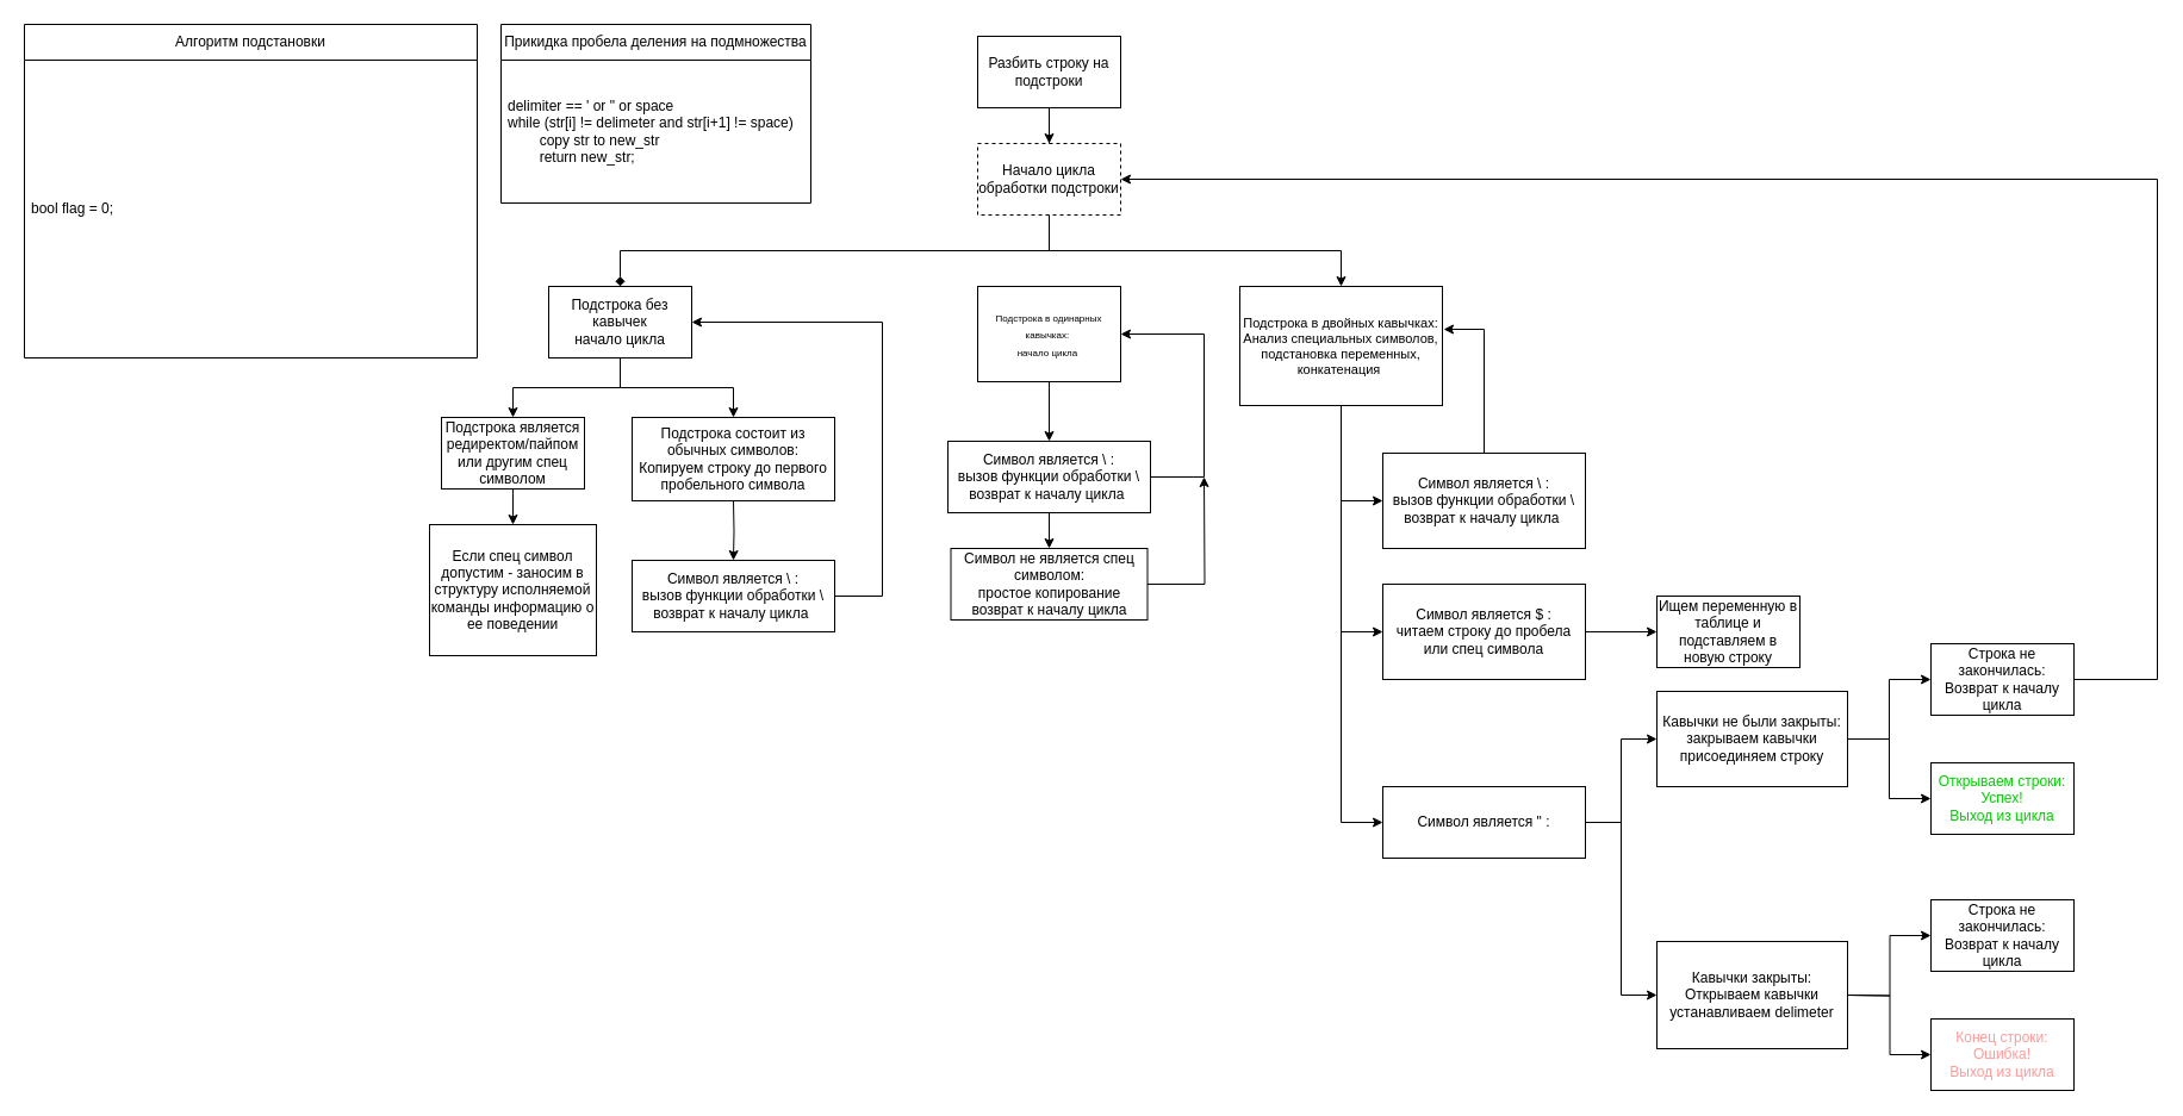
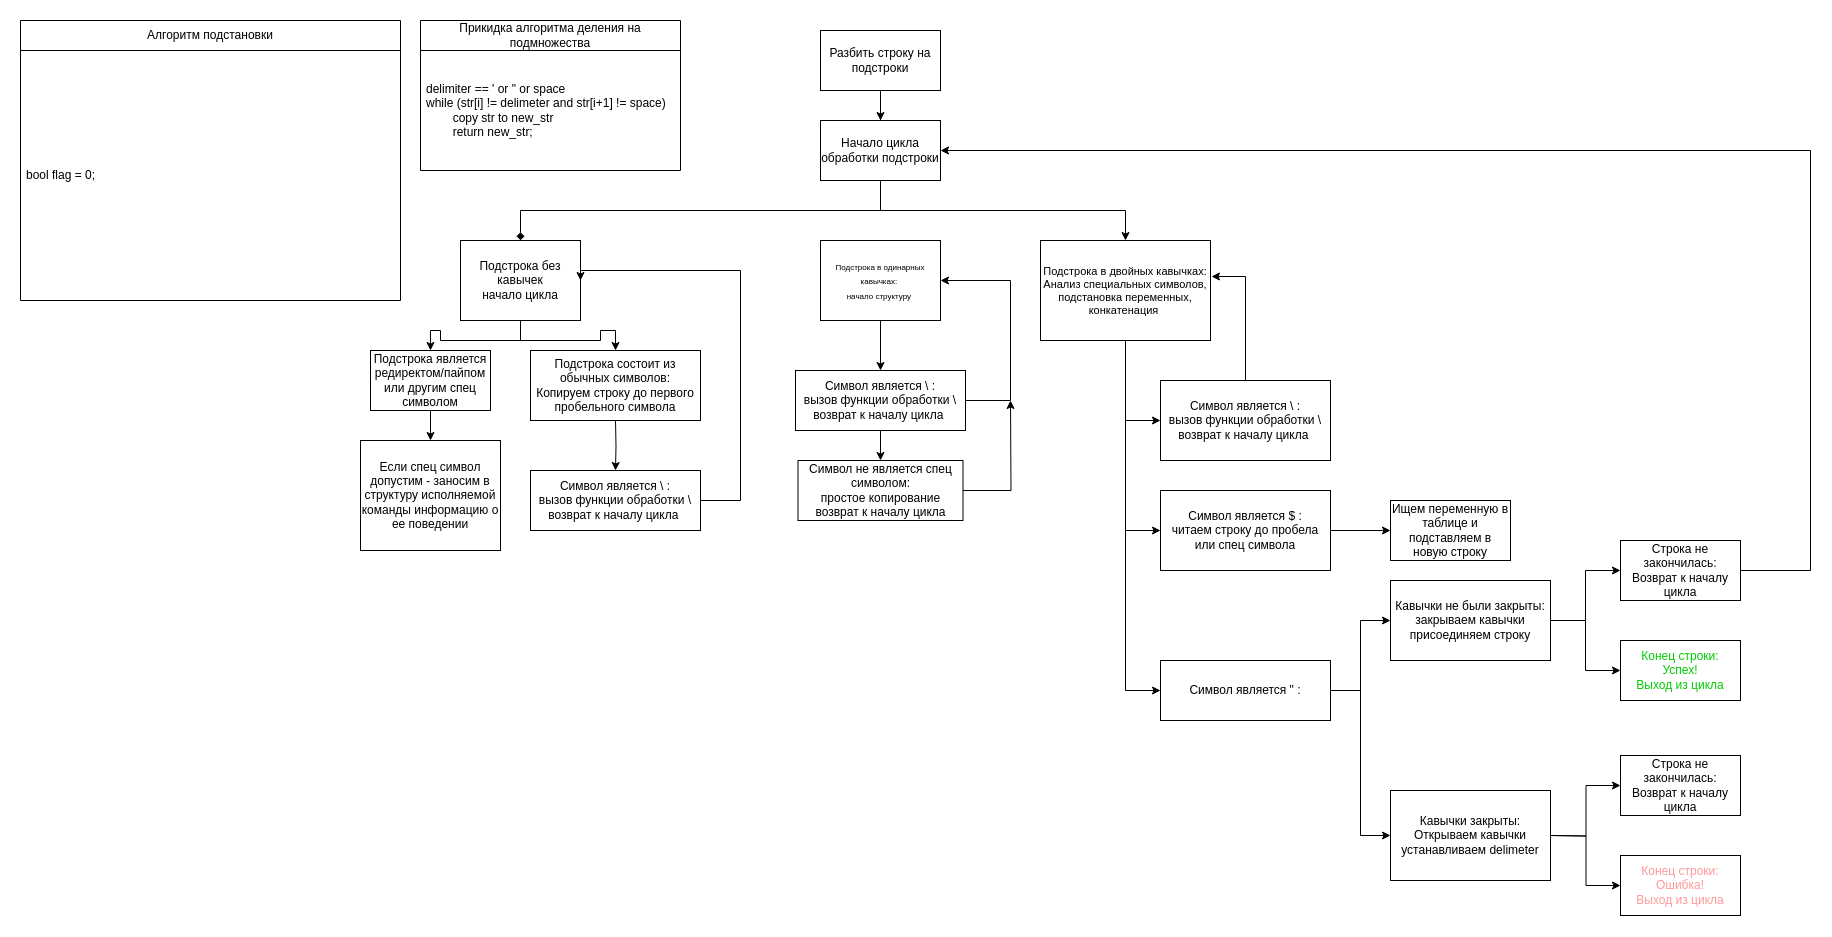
  <mxCell id="0" />
  <mxCell id="1" parent="0" />
  <mxCell id="2" style="edgeStyle=orthogonalEdgeStyle;rounded=0;orthogonalLoop=1;jettySize=auto;html=1;entryX=0.5;entryY=0;entryDx=0;entryDy=0;endArrow=diamond;" edge="1" parent="1" source="5" target="16"><mxGeometry relative="1" as="geometry"><Array as="points"><mxPoint x="880" y="210" /><mxPoint x="520" y="210" /></Array></mxGeometry></mxCell>
  <mxCell id="3" value="" style="edgeStyle=orthogonalEdgeStyle;rounded=0;orthogonalLoop=1;jettySize=auto;html=1;" edge="1" parent="1" source="5" target="11"><mxGeometry relative="1" as="geometry"><Array as="points"><mxPoint x="880" y="210" /></Array></mxGeometry></mxCell>
  <mxCell id="4" style="edgeStyle=orthogonalEdgeStyle;rounded=0;orthogonalLoop=1;jettySize=auto;html=1;" edge="1" parent="1" source="5" target="36"><mxGeometry relative="1" as="geometry" /></mxCell>
  <mxCell id="5" value="Разбить строку на подстроки" style="rounded=0;whiteSpace=wrap;html=1;" vertex="1" parent="1"><mxGeometry x="820" y="30" width="120" height="60" as="geometry" /></mxCell>
  <mxCell id="6" style="edgeStyle=orthogonalEdgeStyle;rounded=0;orthogonalLoop=1;jettySize=auto;html=1;entryX=0.5;entryY=0;entryDx=0;entryDy=0;" edge="1" parent="1" source="7" target="45"><mxGeometry relative="1" as="geometry" /></mxCell>
- <mxCell id="7" value="&lt;font style=&quot;font-size: 8px;&quot;&gt;Подстрока в одинарных кавычках:&amp;nbsp;&lt;/font&gt;&lt;div&gt;&lt;span style=&quot;font-size: 8px;&quot;&gt;начало цикла&amp;nbsp;&lt;/span&gt;&lt;/div&gt;" style="rounded=0;whiteSpace=wrap;html=1;" vertex="1" parent="1"><mxGeometry x="820" y="240" width="120" height="80" as="geometry" /></mxCell>
+ <mxCell id="7" value="&lt;font style=&quot;font-size: 8px;&quot;&gt;Подстрока в одинарных кавычках:&amp;nbsp;&lt;/font&gt;&lt;div&gt;&lt;span style=&quot;font-size: 8px;&quot;&gt;начало структуру&amp;nbsp;&lt;/span&gt;&lt;/div&gt;" style="rounded=0;whiteSpace=wrap;html=1;" vertex="1" parent="1"><mxGeometry x="820" y="240" width="120" height="80" as="geometry" /></mxCell>
  <mxCell id="8" style="edgeStyle=orthogonalEdgeStyle;rounded=0;orthogonalLoop=1;jettySize=auto;html=1;entryX=0;entryY=0.5;entryDx=0;entryDy=0;" edge="1" parent="1" source="11" target="23"><mxGeometry relative="1" as="geometry" /></mxCell>
  <mxCell id="9" style="edgeStyle=orthogonalEdgeStyle;rounded=0;orthogonalLoop=1;jettySize=auto;html=1;entryX=0;entryY=0.5;entryDx=0;entryDy=0;" edge="1" parent="1" source="11" target="25"><mxGeometry relative="1" as="geometry" /></mxCell>
  <mxCell id="10" style="edgeStyle=orthogonalEdgeStyle;rounded=0;orthogonalLoop=1;jettySize=auto;html=1;entryX=0;entryY=0.5;entryDx=0;entryDy=0;" edge="1" parent="1" source="11" target="29"><mxGeometry relative="1" as="geometry" /></mxCell>
  <mxCell id="11" value="&lt;font style=&quot;font-size: 11px;&quot;&gt;Подстрока в двойных кавычках:&lt;/font&gt;&lt;div style=&quot;font-size: 11px;&quot;&gt;&lt;font style=&quot;font-size: 11px;&quot;&gt;Анализ специальных символов, подстановка переменных, конкатенация&amp;nbsp;&lt;/font&gt;&lt;/div&gt;" style="rounded=0;whiteSpace=wrap;html=1;" vertex="1" parent="1"><mxGeometry x="1040" y="240" width="170" height="100" as="geometry" /></mxCell>
- <mxCell id="12" value="Прикидка пробела деления на подмножества" style="swimlane;fontStyle=0;childLayout=stackLayout;horizontal=1;startSize=30;horizontalStack=0;resizeParent=1;resizeParentMax=0;resizeLast=0;collapsible=1;marginBottom=0;whiteSpace=wrap;html=1;" vertex="1" parent="1"><mxGeometry width="260" height="150" as="geometry" x="420" y="20" /></mxCell>
+ <mxCell id="12" value="Прикидка алгоритма деления на подмножества" style="swimlane;fontStyle=0;childLayout=stackLayout;horizontal=1;startSize=30;horizontalStack=0;resizeParent=1;resizeParentMax=0;resizeLast=0;collapsible=1;marginBottom=0;whiteSpace=wrap;html=1;" vertex="1" parent="1"><mxGeometry width="260" height="150" as="geometry" x="420" y="20" /></mxCell>
  <mxCell id="13" value="&lt;div&gt;delimiter == ' or &quot; or space&lt;/div&gt;while (str[i] != delimeter&lt;span style=&quot;white-space: pre;&quot;&gt; and str[i+1] != space&lt;/span&gt;)&lt;div&gt;&lt;span style=&quot;white-space: pre;&quot;&gt;&#09;copy str to new_str&lt;/span&gt;&lt;br&gt;&lt;/div&gt;&lt;div&gt;&lt;span style=&quot;white-space: pre;&quot;&gt;&lt;span style=&quot;white-space: pre;&quot;&gt;&#09;return new_str;&lt;/span&gt;&lt;br&gt;&lt;/span&gt;&lt;/div&gt;" style="text;strokeColor=none;fillColor=none;align=left;verticalAlign=middle;spacingLeft=4;spacingRight=4;overflow=hidden;points=[[0,0.5],[1,0.5]];portConstraint=eastwest;rotatable=0;whiteSpace=wrap;html=1;" vertex="1" parent="12"><mxGeometry y="30" width="260" height="120" as="geometry" /></mxCell>
  <mxCell id="14" style="edgeStyle=orthogonalEdgeStyle;rounded=0;orthogonalLoop=1;jettySize=auto;html=1;entryX=0.5;entryY=0;entryDx=0;entryDy=0;" edge="1" parent="1" source="16" target="18"><mxGeometry relative="1" as="geometry" /></mxCell>
  <mxCell id="15" style="edgeStyle=orthogonalEdgeStyle;rounded=0;orthogonalLoop=1;jettySize=auto;html=1;entryX=0.5;entryY=0;entryDx=0;entryDy=0;" edge="1" parent="1" source="16" target="20"><mxGeometry relative="1" as="geometry" /></mxCell>
- <mxCell id="16" value="Подстрока без кавычек&lt;div&gt;начало цикла&lt;/div&gt;" style="rounded=0;whiteSpace=wrap;html=1;" vertex="1" parent="1"><mxGeometry x="460" y="240" width="120" height="60" as="geometry" /></mxCell>
+ <mxCell id="16" value="Подстрока без кавычек&lt;div&gt;начало цикла&lt;/div&gt;" style="rounded=0;whiteSpace=wrap;html=1;" vertex="1" parent="1"><mxGeometry x="460" y="240" width="120" height="80" as="geometry" /></mxCell>
  <mxCell id="17" style="edgeStyle=orthogonalEdgeStyle;rounded=0;orthogonalLoop=1;jettySize=auto;html=1;" edge="1" parent="1" source="18" target="19"><mxGeometry relative="1" as="geometry" /></mxCell>
  <mxCell id="18" value="Подстрока является редиректом/пайпом или другим спец символом" style="rounded=0;whiteSpace=wrap;html=1;" vertex="1" parent="1"><mxGeometry x="370" y="350" width="120" height="60" as="geometry" /></mxCell>
  <mxCell id="19" value="&lt;div&gt;Если спец символ допустим - заносим в структуру исполняемой команды информацию о ее поведении&lt;/div&gt;" style="rounded=0;whiteSpace=wrap;html=1;" vertex="1" parent="1"><mxGeometry x="360" y="440" width="140" height="110" as="geometry" /></mxCell>
  <mxCell id="20" value="Подстрока состоит из обычных символов:&lt;div&gt;Копируем строку до первого пробельного символа&lt;/div&gt;" style="rounded=0;whiteSpace=wrap;html=1;" vertex="1" parent="1"><mxGeometry x="530" y="350" width="170" height="70" as="geometry" /></mxCell>
  <mxCell id="21" value="Алгоритм подстановки" style="swimlane;fontStyle=0;childLayout=stackLayout;horizontal=1;startSize=30;horizontalStack=0;resizeParent=1;resizeParentMax=0;resizeLast=0;collapsible=1;marginBottom=0;whiteSpace=wrap;html=1;" vertex="1" parent="1"><mxGeometry x="20" width="380" height="280" as="geometry" y="20" /></mxCell>
  <mxCell id="22" value="bool flag = 0;" style="text;strokeColor=none;fillColor=none;align=left;verticalAlign=middle;spacingLeft=4;spacingRight=4;overflow=hidden;points=[[0,0.5],[1,0.5]];portConstraint=eastwest;rotatable=0;whiteSpace=wrap;html=1;" vertex="1" parent="21"><mxGeometry y="30" width="380" height="250" as="geometry" /></mxCell>
  <mxCell id="23" value="Символ является \ :&lt;div&gt;вызов функции обработки \&lt;/div&gt;&lt;div&gt;возврат к началу цикла&amp;nbsp;&lt;/div&gt;" style="rounded=0;whiteSpace=wrap;html=1;" vertex="1" parent="1"><mxGeometry x="1160" y="380" width="170" height="80" as="geometry" /></mxCell>
  <mxCell id="24" style="edgeStyle=orthogonalEdgeStyle;rounded=0;orthogonalLoop=1;jettySize=auto;html=1;entryX=0;entryY=0.5;entryDx=0;entryDy=0;" edge="1" parent="1" source="25" target="26"><mxGeometry relative="1" as="geometry" /></mxCell>
  <mxCell id="25" value="Символ является $ :&lt;div&gt;читаем строку до пробела или спец символа&lt;/div&gt;" style="rounded=0;whiteSpace=wrap;html=1;" vertex="1" parent="1"><mxGeometry x="1160" y="490" width="170" height="80" as="geometry" /></mxCell>
  <mxCell id="26" value="Ищем переменную в таблице и подставляем в новую строку" style="whiteSpace=wrap;html=1;" vertex="1" parent="1"><mxGeometry x="1390" y="500" width="120" height="60" as="geometry" /></mxCell>
  <mxCell id="27" style="edgeStyle=orthogonalEdgeStyle;rounded=0;orthogonalLoop=1;jettySize=auto;html=1;entryX=0;entryY=0.5;entryDx=0;entryDy=0;" edge="1" parent="1" source="29" target="33"><mxGeometry relative="1" as="geometry" /></mxCell>
  <mxCell id="28" style="edgeStyle=orthogonalEdgeStyle;rounded=0;orthogonalLoop=1;jettySize=auto;html=1;entryX=0;entryY=0.5;entryDx=0;entryDy=0;" edge="1" parent="1" source="29" target="35"><mxGeometry relative="1" as="geometry" /></mxCell>
  <mxCell id="29" value="Символ является &quot; :" style="whiteSpace=wrap;html=1;" vertex="1" parent="1"><mxGeometry x="1160" y="660" width="170" height="60" as="geometry" /></mxCell>
  <mxCell id="30" style="edgeStyle=orthogonalEdgeStyle;rounded=0;orthogonalLoop=1;jettySize=auto;html=1;exitX=1;exitY=0.5;exitDx=0;exitDy=0;entryX=1;entryY=0.5;entryDx=0;entryDy=0;" edge="1" parent="1" source="37" target="36"><mxGeometry relative="1" as="geometry"><mxPoint x="1740" y="620" as="sourcePoint" /><mxPoint x="1260" y="150" as="targetPoint" /><Array as="points"><mxPoint x="1810" y="570" /><mxPoint x="1810" y="150" /></Array></mxGeometry></mxCell>
  <mxCell id="31" style="edgeStyle=orthogonalEdgeStyle;rounded=0;orthogonalLoop=1;jettySize=auto;html=1;entryX=0;entryY=0.5;entryDx=0;entryDy=0;" edge="1" parent="1" source="33" target="37"><mxGeometry relative="1" as="geometry" /></mxCell>
  <mxCell id="32" style="edgeStyle=orthogonalEdgeStyle;rounded=0;orthogonalLoop=1;jettySize=auto;html=1;entryX=0;entryY=0.5;entryDx=0;entryDy=0;" edge="1" parent="1" source="33" target="38"><mxGeometry relative="1" as="geometry" /></mxCell>
  <mxCell id="33" value="Кавычки не были закрыты:&lt;div&gt;закрываем кавычки&lt;/div&gt;&lt;div&gt;присоединяем строку&lt;/div&gt;" style="whiteSpace=wrap;html=1;" vertex="1" parent="1"><mxGeometry x="1390" y="580" width="160" height="80" as="geometry" /></mxCell>
  <mxCell id="34" style="edgeStyle=orthogonalEdgeStyle;rounded=0;orthogonalLoop=1;jettySize=auto;html=1;entryX=1.006;entryY=0.36;entryDx=0;entryDy=0;entryPerimeter=0;" edge="1" parent="1" source="23" target="11"><mxGeometry relative="1" as="geometry" /></mxCell>
  <mxCell id="35" value="Кавычки закрыты:&lt;div&gt;Открываем кавычки&lt;/div&gt;&lt;div&gt;устанавливаем delimeter&lt;/div&gt;" style="whiteSpace=wrap;html=1;" vertex="1" parent="1"><mxGeometry x="1390" y="790" width="160" height="90" as="geometry" /></mxCell>
- <mxCell id="36" value="Начало цикла обработки подстроки" style="whiteSpace=wrap;html=1;dashed=1;" vertex="1" parent="1"><mxGeometry x="820" y="120" width="120" height="60" as="geometry" /></mxCell>
+ <mxCell id="36" value="Начало цикла обработки подстроки" style="whiteSpace=wrap;html=1;" vertex="1" parent="1"><mxGeometry x="820" y="120" width="120" height="60" as="geometry" /></mxCell>
  <mxCell id="37" value="Строка не закончилась:&lt;div&gt;Возврат к началу цикла&lt;/div&gt;" style="whiteSpace=wrap;html=1;" vertex="1" parent="1"><mxGeometry x="1620" y="540" width="120" height="60" as="geometry" /></mxCell>
- <mxCell id="38" value="Открываем строки:&lt;div&gt;Успех!&lt;br&gt;&lt;div&gt;Выход из цикла&lt;/div&gt;&lt;/div&gt;" style="whiteSpace=wrap;html=1;fontColor=#00CC00;" vertex="1" parent="1"><mxGeometry x="1620" y="640" width="120" height="60" as="geometry" /></mxCell>
+ <mxCell id="38" value="Конец строки:&lt;div&gt;Успех!&lt;br&gt;&lt;div&gt;Выход из цикла&lt;/div&gt;&lt;/div&gt;" style="whiteSpace=wrap;html=1;fontColor=#00CC00;" vertex="1" parent="1"><mxGeometry x="1620" y="640" width="120" height="60" as="geometry" /></mxCell>
  <mxCell id="39" style="edgeStyle=orthogonalEdgeStyle;rounded=0;orthogonalLoop=1;jettySize=auto;html=1;entryX=0;entryY=0.5;entryDx=0;entryDy=0;" edge="1" parent="1" target="41"><mxGeometry relative="1" as="geometry"><mxPoint x="1550" y="835" as="sourcePoint" /></mxGeometry></mxCell>
  <mxCell id="40" style="edgeStyle=orthogonalEdgeStyle;rounded=0;orthogonalLoop=1;jettySize=auto;html=1;entryX=0;entryY=0.5;entryDx=0;entryDy=0;" edge="1" parent="1" target="42"><mxGeometry relative="1" as="geometry"><mxPoint x="1550" y="835" as="sourcePoint" /></mxGeometry></mxCell>
  <mxCell id="41" value="Строка не закончилась:&lt;div&gt;Возврат к началу цикла&lt;/div&gt;" style="whiteSpace=wrap;html=1;" vertex="1" parent="1"><mxGeometry x="1620" y="755" width="120" height="60" as="geometry" /></mxCell>
  <mxCell id="42" value="Конец строки:&lt;div&gt;Ошибка!&lt;br&gt;&lt;div&gt;Выход из цикла&lt;/div&gt;&lt;/div&gt;" style="whiteSpace=wrap;html=1;fontColor=#FF9999;labelBackgroundColor=none;" vertex="1" parent="1"><mxGeometry x="1620" y="855" width="120" height="60" as="geometry" /></mxCell>
  <mxCell id="43" style="edgeStyle=orthogonalEdgeStyle;rounded=0;orthogonalLoop=1;jettySize=auto;html=1;entryX=1;entryY=0.5;entryDx=0;entryDy=0;" edge="1" parent="1" source="45" target="7"><mxGeometry relative="1" as="geometry"><Array as="points"><mxPoint x="1010" y="400" /><mxPoint x="1010" y="280" /></Array></mxGeometry></mxCell>
  <mxCell id="44" style="edgeStyle=orthogonalEdgeStyle;rounded=0;orthogonalLoop=1;jettySize=auto;html=1;entryX=0.5;entryY=0;entryDx=0;entryDy=0;" edge="1" parent="1" source="45" target="50"><mxGeometry relative="1" as="geometry" /></mxCell>
  <mxCell id="45" value="Символ является \ :&lt;div&gt;вызов функции обработки \&lt;/div&gt;&lt;div&gt;возврат к началу цикла&amp;nbsp;&lt;/div&gt;" style="rounded=0;whiteSpace=wrap;html=1;" vertex="1" parent="1"><mxGeometry x="795" y="370" width="170" height="60" as="geometry" /></mxCell>
  <mxCell id="46" style="edgeStyle=orthogonalEdgeStyle;rounded=0;orthogonalLoop=1;jettySize=auto;html=1;entryX=0.5;entryY=0;entryDx=0;entryDy=0;" edge="1" parent="1" target="48"><mxGeometry relative="1" as="geometry"><mxPoint x="615" y="420" as="sourcePoint" /></mxGeometry></mxCell>
  <mxCell id="47" style="edgeStyle=orthogonalEdgeStyle;rounded=0;orthogonalLoop=1;jettySize=auto;html=1;entryX=1;entryY=0.5;entryDx=0;entryDy=0;" edge="1" parent="1" source="48" target="16"><mxGeometry relative="1" as="geometry"><Array as="points"><mxPoint x="740" y="500" /><mxPoint x="740" y="270" /></Array></mxGeometry></mxCell>
  <mxCell id="48" value="Символ является \ :&lt;div&gt;вызов функции обработки \&lt;/div&gt;&lt;div&gt;возврат к началу цикла&amp;nbsp;&lt;/div&gt;" style="rounded=0;whiteSpace=wrap;html=1;" vertex="1" parent="1"><mxGeometry x="530" y="470" width="170" height="60" as="geometry" /></mxCell>
  <mxCell id="49" style="edgeStyle=orthogonalEdgeStyle;rounded=0;orthogonalLoop=1;jettySize=auto;html=1;" edge="1" parent="1" source="50"><mxGeometry relative="1" as="geometry"><mxPoint x="1010" y="400" as="targetPoint" /></mxGeometry></mxCell>
  <mxCell id="50" value="Символ не является спец символом:&lt;div&gt;простое копирование&lt;/div&gt;&lt;div&gt;возврат к началу цикла&lt;/div&gt;" style="whiteSpace=wrap;html=1;" vertex="1" parent="1"><mxGeometry x="797.5" y="460" width="165" height="60" as="geometry" /></mxCell>
